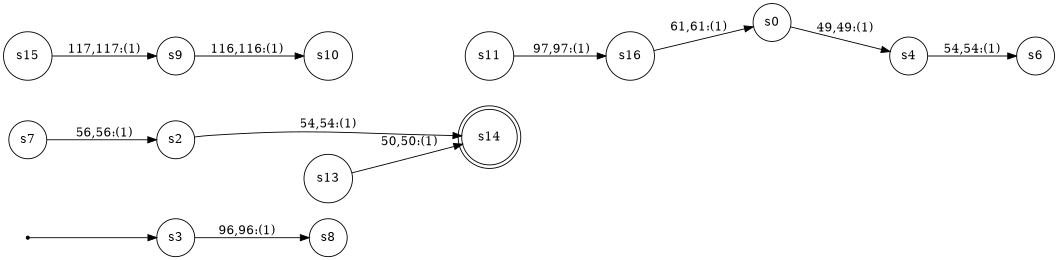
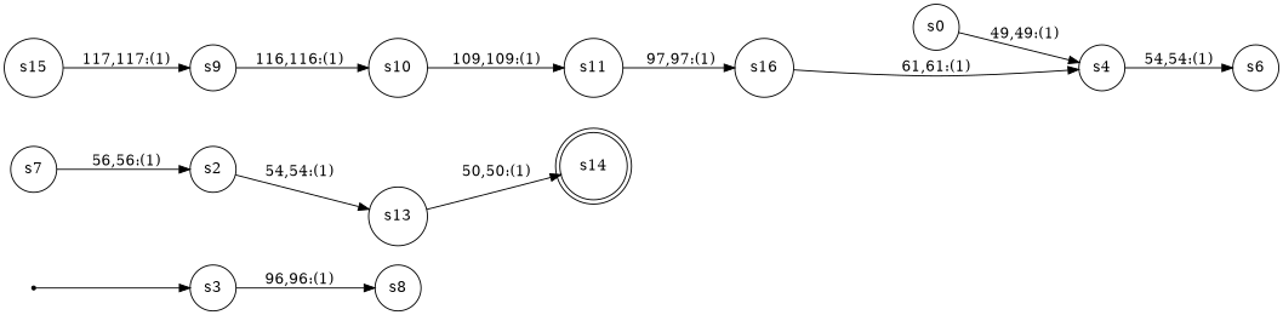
  digraph {
    rankdir=LR
    node [shape=circle]
    init [shape=point]
    s3
    s8
    s14 [shape=doublecircle]
    n5 [label=s0]
    s16
    s4
    s6
    s15
    s9
    s10
    s11
    s13
    s7
    s2
    init -> s3
    s3 -> s8 [label="96,96:(1)"]
    n5 -> s4 [label="49,49:(1)"]
-   s16 -> n5 [label="61,61:(1)"]
+   s16 -> s4 [label="61,61:(1)"]
    s4 -> s6 [label="54,54:(1)"]
    s15 -> s9 [label="117,117:(1)"]
    s9 -> s10 [label="116,116:(1)"]
+   s10 -> s11 [label="109,109:(1)"]
    s11 -> s16 [label="97,97:(1)"]
    s13 -> s14 [label="50,50:(1)"]
    s7 -> s2 [label="56,56:(1)"]
-   s2 -> s14 [label="54,54:(1)"]
+   s2 -> s13 [label="54,54:(1)"]
  }
